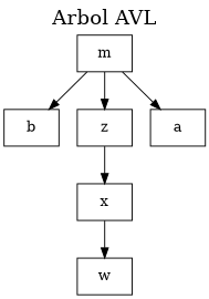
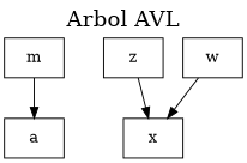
  digraph {
    compound=true
    fontsize=20
    label="Arbol AVL"
    labelloc=t
    rankdir=TB
    node [fillcolor=white shape=record style=filled]
    n1 [label=m]
-   n2 [label=b]
    n3 [label=z]
    n4 [label=a]
    n5 [label=x]
    n6 [label=w]
-   n1 -> n2
-   n1 -> n3
    n1 -> n4
    n3 -> n5
-   n5 -> n6
+   n6 -> n5
  }
